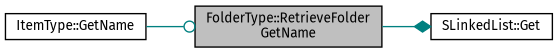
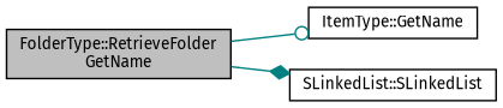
  digraph {
    fontname="Fira Sans"
    rankdir=LR
    node [color=black fillcolor=white fontname="Fira Sans" fontsize=10 shape=record style=filled]
    edge [color=teal fontname="Fira Sans" fontsize=10 labelfontname=Helvetica labelfontsize=10 style=solid]
    n1 [fillcolor=grey75 fontcolor=black height=0.2 label="FolderType::RetrieveFolder\lGetName" width=0.4]
    n2 [height=0.2 label="ItemType::GetName" width=0.4]
-   n3 [height=0.2 label="SLinkedList::Get" width=0.4]
-   n2 -> n1 [arrowhead=odot]
+   n3 [height=0.2 label="SLinkedList::SLinkedList" width=0.4]
+   n1 -> n2 [arrowhead=odot]
    n1 -> n3 [arrowhead=diamond]
  }
